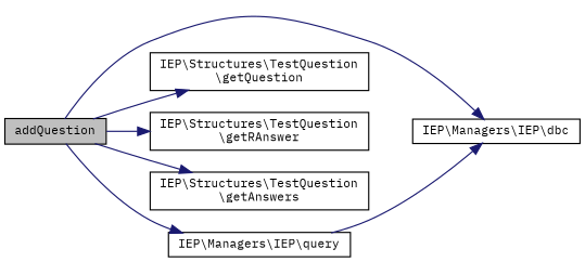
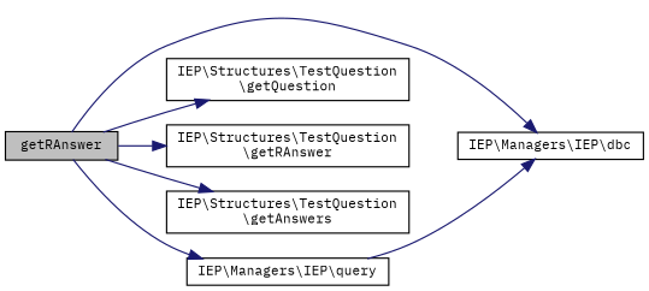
  digraph {
    rankdir=LR
    fontname="IBM Plex Mono"
    node [color=black fillcolor=white fontname="IBM Plex Mono" fontsize=10 shape=record style=filled]
    edge [color=midnightblue fontname="IBM Plex Mono" fontsize=10 labelfontname=Helvetica labelfontsize=10 style=solid]
-   n1 [fillcolor=grey75 fontcolor=black height=0.2 label=addQuestion width=0.4]
+   n1 [fillcolor=grey75 fontcolor=black height=0.2 label=getRAnswer width=0.4]
    n2 [height=0.2 label="IEP\\Managers\\IEP\\dbc" width=0.4]
    n3 [height=0.2 label="IEP\\Structures\\TestQuestion\l\\getQuestion" width=0.4]
    n4 [height=0.2 label="IEP\\Structures\\TestQuestion\l\\getRAnswer" width=0.4]
    n5 [height=0.2 label="IEP\\Structures\\TestQuestion\l\\getAnswers" width=0.4]
    n6 [height=0.2 label="IEP\\Managers\\IEP\\query" width=0.4]
    n1 -> n2
    n1 -> n3
    n1 -> n4
    n1 -> n5
    n1 -> n6
    n6 -> n2
  }
